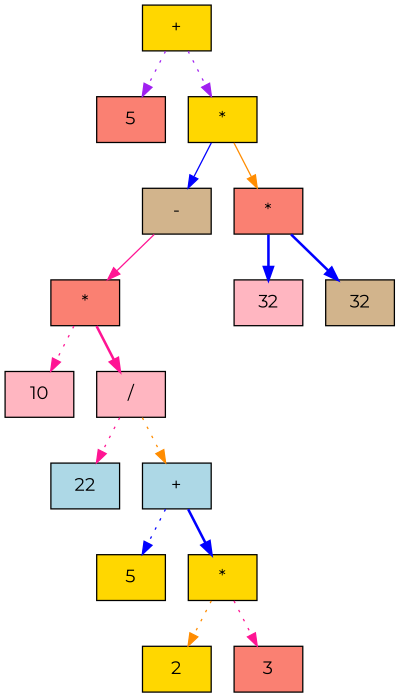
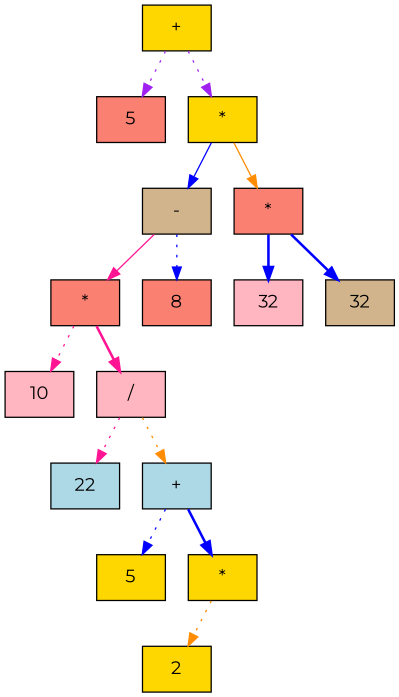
  digraph {
    fontname=Montserrat
    node [fillcolor=gold fontname=Montserrat shape=box style=filled]
    edge [color=blue fontname=Montserrat style=dotted]
    n1 [label="+"]
    n2 [fillcolor=salmon label=5]
    n3 [label="*"]
    n4 [fillcolor=tan label="-"]
    n5 [fillcolor=salmon label="*"]
    n6 [fillcolor=salmon label="*"]
+   n7 [fillcolor=salmon label=8]
    n8 [fillcolor=lightpink label=32]
    n9 [fillcolor=tan label=32]
    n10 [fillcolor=lightpink label=10]
    n11 [fillcolor=lightpink label="/"]
    n12 [fillcolor=lightblue label=22]
    n13 [fillcolor=lightblue label="+"]
    n14 [label=5]
    n15 [label="*"]
    n16 [label=2]
-   n17 [fillcolor=salmon label=3]
    n1 -> n2 [color=purple]
    n1 -> n3 [color=purple]
    n3 -> n4 [style=solid]
    n3 -> n5 [color=darkorange style=solid]
    n4 -> n6 [color=deeppink style=solid]
+   n4 -> n7
    n5 -> n8 [style=bold]
    n5 -> n9 [style=bold]
    n6 -> n10 [color=deeppink]
    n6 -> n11 [color=deeppink style=bold]
    n11 -> n12 [color=deeppink]
    n11 -> n13 [color=darkorange]
    n13 -> n14
    n13 -> n15 [style=bold]
    n15 -> n16 [color=darkorange]
-   n15 -> n17 [color=deeppink]
  }
